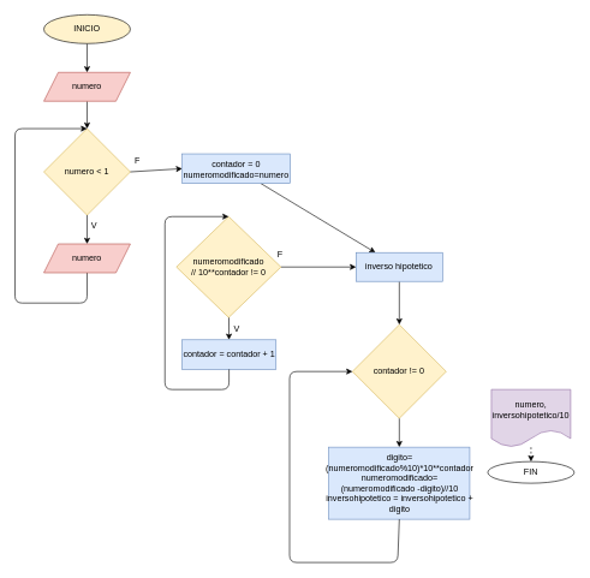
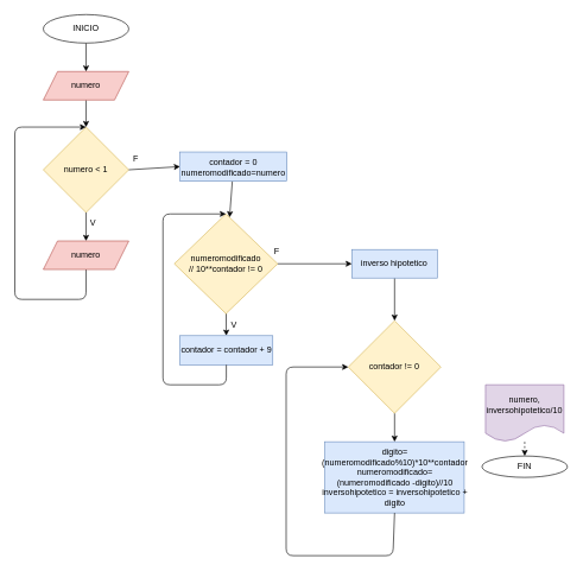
  <mxCell id="0" />
  <mxCell id="1" parent="0" />
  <mxCell id="2" value="" style="edgeStyle=none;html=1;" edge="1" parent="1" source="3" target="5"><mxGeometry relative="1" as="geometry" /></mxCell>
- <mxCell id="3" value="INICIO" style="ellipse;whiteSpace=wrap;html=1;fillColor=#fff2cc;" vertex="1" parent="1"><mxGeometry x="60" y="20" width="120" height="40" as="geometry" /></mxCell>
+ <mxCell id="3" value="INICIO" style="ellipse;whiteSpace=wrap;html=1;" vertex="1" parent="1"><mxGeometry x="60" y="20" width="120" height="40" as="geometry" /></mxCell>
  <mxCell id="4" value="" style="edgeStyle=none;html=1;entryX=0.5;entryY=0;entryDx=0;entryDy=0;" edge="1" parent="1" source="5" target="7"><mxGeometry relative="1" as="geometry"><mxPoint x="120" y="180" as="targetPoint" /></mxGeometry></mxCell>
  <mxCell id="5" value="numero" style="shape=parallelogram;perimeter=parallelogramPerimeter;whiteSpace=wrap;html=1;fixedSize=1;fillColor=#f8cecc;strokeColor=#b85450;" vertex="1" parent="1"><mxGeometry x="60" y="100" width="120" height="40" as="geometry" /></mxCell>
  <mxCell id="6" value="" style="edgeStyle=none;html=1;entryX=0.5;entryY=0;entryDx=0;entryDy=0;" edge="1" parent="1" source="7" target="12"><mxGeometry relative="1" as="geometry"><mxPoint x="120" y="338" as="targetPoint" /></mxGeometry></mxCell>
  <mxCell id="7" value="numero &amp;lt; 1" style="rhombus;whiteSpace=wrap;html=1;fillColor=#fff2cc;strokeColor=#d6b656;" vertex="1" parent="1"><mxGeometry x="60" y="178" width="120" height="120" as="geometry" /></mxCell>
  <mxCell id="8" value="" style="endArrow=classic;html=1;exitX=0.5;exitY=1;exitDx=0;exitDy=0;entryX=0.5;entryY=0;entryDx=0;entryDy=0;" edge="1" parent="1" source="12" target="7"><mxGeometry width="50" height="50" relative="1" as="geometry"><mxPoint x="120" y="428" as="sourcePoint" /><mxPoint x="100" y="288" as="targetPoint" /><Array as="points"><mxPoint x="120" y="420" /><mxPoint x="20" y="420" /><mxPoint x="20" y="178" /></Array></mxGeometry></mxCell>
  <mxCell id="9" value="" style="endArrow=classic;html=1;exitX=1;exitY=0.5;exitDx=0;exitDy=0;entryX=0;entryY=0.5;entryDx=0;entryDy=0;" edge="1" parent="1" source="7" target="14"><mxGeometry width="50" height="50" relative="1" as="geometry"><mxPoint x="180" y="338" as="sourcePoint" /><mxPoint x="300" y="238" as="targetPoint" /><Array as="points" /></mxGeometry></mxCell>
  <mxCell id="10" value="F" style="text;html=1;strokeColor=none;fillColor=none;align=center;verticalAlign=middle;whiteSpace=wrap;rounded=0;" vertex="1" parent="1"><mxGeometry x="160" y="208" width="60" height="30" as="geometry" /></mxCell>
  <mxCell id="11" value="V" style="text;html=1;strokeColor=none;fillColor=none;align=center;verticalAlign=middle;whiteSpace=wrap;rounded=0;" vertex="1" parent="1"><mxGeometry x="100" y="298" width="60" height="30" as="geometry" /></mxCell>
  <mxCell id="12" value="numero" style="shape=parallelogram;perimeter=parallelogramPerimeter;whiteSpace=wrap;html=1;fixedSize=1;fillColor=#f8cecc;strokeColor=#b85450;" vertex="1" parent="1"><mxGeometry x="60" y="338" width="120" height="40" as="geometry" /></mxCell>
- <mxCell id="13" value="" style="edgeStyle=none;html=1;" edge="1" parent="1" source="14" target="26"><mxGeometry relative="1" as="geometry" /></mxCell>
+ <mxCell id="13" value="" style="edgeStyle=none;html=1;" edge="1" parent="1" source="14" target="17"><mxGeometry relative="1" as="geometry" /></mxCell>
  <mxCell id="14" value="contador = 0&lt;br&gt;numeromodificado=numero" style="rounded=0;whiteSpace=wrap;html=1;fillColor=#dae8fc;strokeColor=#6c8ebf;" vertex="1" parent="1"><mxGeometry x="252" y="213" width="150" height="41" as="geometry" /></mxCell>
  <mxCell id="15" value="" style="edgeStyle=none;html=1;" edge="1" parent="1" source="17" target="18"><mxGeometry relative="1" as="geometry" /></mxCell>
  <mxCell id="16" value="" style="edgeStyle=none;html=1;" edge="1" parent="1" source="17" target="26"><mxGeometry relative="1" as="geometry" /></mxCell>
  <mxCell id="17" value="numeromodificado&lt;br&gt;// 10**contador != 0" style="rhombus;whiteSpace=wrap;html=1;rounded=0;fillColor=#fff2cc;strokeColor=#d6b656;" vertex="1" parent="1"><mxGeometry x="244" y="300" width="145" height="140" as="geometry" /></mxCell>
- <mxCell id="18" value="contador = contador + 1" style="rounded=0;whiteSpace=wrap;html=1;fillColor=#dae8fc;strokeColor=#6c8ebf;" vertex="1" parent="1"><mxGeometry x="251.75" y="471" width="130.5" height="41" as="geometry" /></mxCell>
+ <mxCell id="18" value="contador = contador + 9" style="rounded=0;whiteSpace=wrap;html=1;fillColor=#dae8fc;strokeColor=#6c8ebf;" vertex="1" parent="1"><mxGeometry x="251.75" y="471" width="130.5" height="41" as="geometry" /></mxCell>
  <mxCell id="19" value="" style="endArrow=classic;html=1;exitX=0.5;exitY=1;exitDx=0;exitDy=0;entryX=0.5;entryY=0;entryDx=0;entryDy=0;" edge="1" parent="1" source="18" target="17"><mxGeometry width="50" height="50" relative="1" as="geometry"><mxPoint x="318" y="450" as="sourcePoint" /><mxPoint x="228" y="300" as="targetPoint" /><Array as="points"><mxPoint x="317" y="540" /><mxPoint x="228" y="540" /><mxPoint x="228" y="300" /></Array></mxGeometry></mxCell>
  <mxCell id="20" value="V" style="text;html=1;strokeColor=none;fillColor=none;align=center;verticalAlign=middle;whiteSpace=wrap;rounded=0;" vertex="1" parent="1"><mxGeometry x="298" y="441" width="60" height="30" as="geometry" /></mxCell>
  <mxCell id="21" value="F" style="text;html=1;strokeColor=none;fillColor=none;align=center;verticalAlign=middle;whiteSpace=wrap;rounded=0;" vertex="1" parent="1"><mxGeometry x="358" y="338" width="60" height="30" as="geometry" /></mxCell>
  <mxCell id="22" value="" style="edgeStyle=none;html=1;" edge="1" parent="1" source="23" target="24"><mxGeometry relative="1" as="geometry" /></mxCell>
  <mxCell id="23" value="contador != 0" style="rhombus;whiteSpace=wrap;html=1;fillColor=#fff2cc;strokeColor=#d6b656;rounded=0;" vertex="1" parent="1"><mxGeometry x="488.25" y="450" width="130" height="130" as="geometry" /></mxCell>
  <mxCell id="24" value="digito= (numeromodificado%10)*10**contador&lt;br&gt;numeromodificado=(numeromodificado -digito)//10&lt;br&gt;inversohipotetico = inversohipotetico + digito" style="whiteSpace=wrap;html=1;fillColor=#dae8fc;strokeColor=#6c8ebf;rounded=0;" vertex="1" parent="1"><mxGeometry x="455.5" y="620" width="195.5" height="100" as="geometry" /></mxCell>
  <mxCell id="25" value="" style="edgeStyle=none;html=1;" edge="1" parent="1" source="26" target="23"><mxGeometry relative="1" as="geometry" /></mxCell>
  <mxCell id="26" value="inverso hipotetico" style="whiteSpace=wrap;html=1;fillColor=#dae8fc;strokeColor=#6c8ebf;rounded=0;" vertex="1" parent="1"><mxGeometry x="493.25" y="350" width="120" height="40" as="geometry" /></mxCell>
  <mxCell id="27" value="" style="endArrow=classic;html=1;exitX=0.5;exitY=1;exitDx=0;exitDy=0;entryX=0;entryY=0.5;entryDx=0;entryDy=0;" edge="1" parent="1" source="24" target="23"><mxGeometry width="50" height="50" relative="1" as="geometry"><mxPoint x="506" y="640" as="sourcePoint" /><mxPoint x="556" y="590" as="targetPoint" /><Array as="points"><mxPoint x="551" y="780" /><mxPoint x="401" y="780" /><mxPoint x="401" y="515" /></Array></mxGeometry></mxCell>
  <mxCell id="28" value="" style="edgeStyle=none;html=1;dashed=1;" edge="1" parent="1" source="29" target="30"><mxGeometry relative="1" as="geometry" /></mxCell>
  <mxCell id="29" value="numero, inversohipotetico/10" style="shape=document;whiteSpace=wrap;html=1;boundedLbl=1;fillColor=#e1d5e7;strokeColor=#9673a6;" vertex="1" parent="1"><mxGeometry x="681" y="540" width="110" height="80" as="geometry" /></mxCell>
  <mxCell id="30" value="FIN" style="ellipse;whiteSpace=wrap;html=1;" vertex="1" parent="1"><mxGeometry x="676" y="640" width="120" height="30" as="geometry" /></mxCell>
